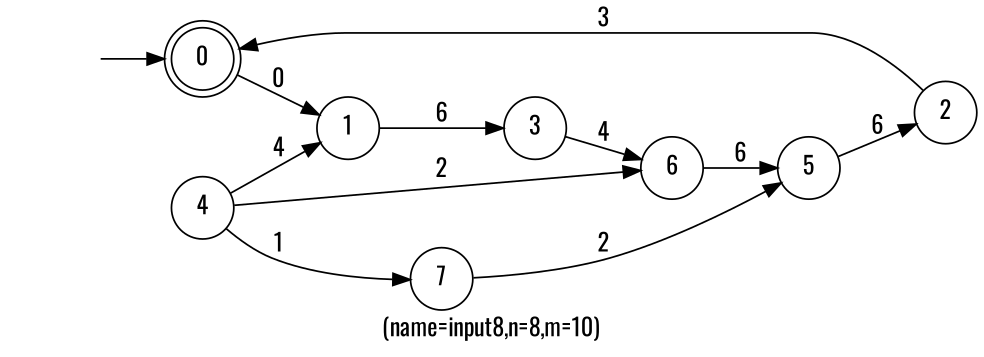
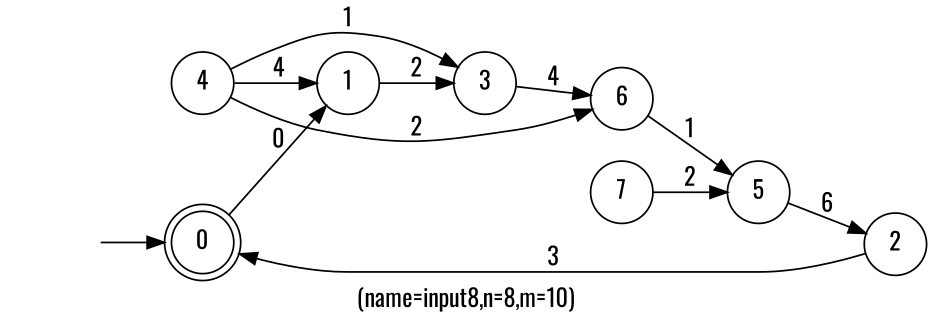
  digraph {
    fontname=Oswald
    label="(name=input8,n=8,m=10)"
    rankdir=LR
    node [fontname=Oswald shape=circle]
    edge [fontname=Oswald]
    _nil [style=invis shape=""]
    0 [shape=doublecircle]
    1
    3
    4
    7
    6
    5
    2
    _nil -> 0
    0 -> 1 [label=0]
-   1 -> 3 [label=6]
+   1 -> 3 [label=2]
    3 -> 6 [label=4]
    4 -> 1 [label=4]
-   4 -> 7 [label=1]
+   4 -> 3 [label=1]
    4 -> 6 [label=2]
    7 -> 5 [label=2]
-   6 -> 5 [label=6]
+   6 -> 5 [label=1]
    5 -> 2 [label=6]
    2 -> 0 [label=3]
  }
